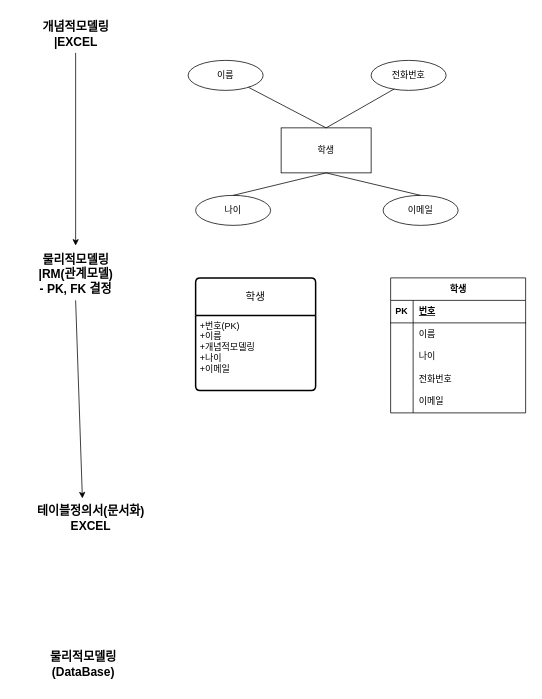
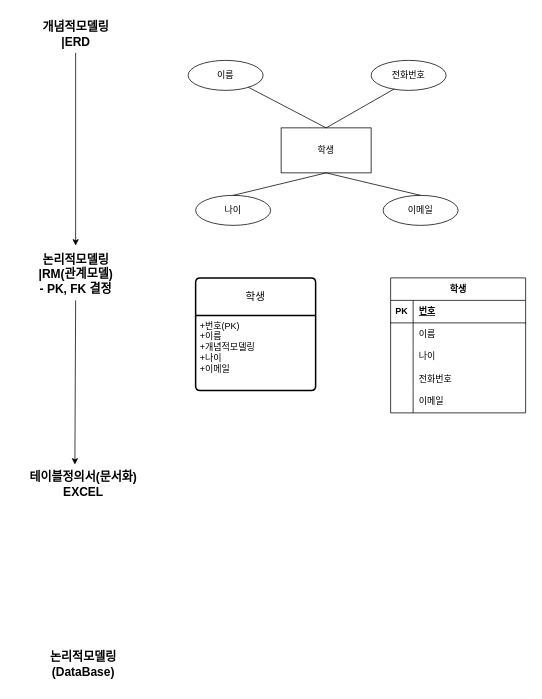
  <mxCell id="0" />
  <mxCell id="1" parent="0" />
  <mxCell id="2" value="학생" style="whiteSpace=wrap;html=1;align=center;" vertex="1" parent="1"><mxGeometry x="374" y="170" width="120" height="60" as="geometry" /></mxCell>
  <mxCell id="3" value="이름" style="ellipse;whiteSpace=wrap;html=1;align=center;" vertex="1" parent="1"><mxGeometry x="250" y="80" width="100" height="40" as="geometry" /></mxCell>
  <mxCell id="4" value="" style="endArrow=none;html=1;rounded=0;entryX=0.5;entryY=0;entryDx=0;entryDy=0;" edge="1" parent="1" source="3" target="2"><mxGeometry relative="1" as="geometry"><mxPoint x="350" y="430" as="sourcePoint" /><mxPoint x="420" y="350" as="targetPoint" /></mxGeometry></mxCell>
  <mxCell id="5" value="전화번호" style="ellipse;whiteSpace=wrap;html=1;align=center;" vertex="1" parent="1"><mxGeometry x="494" y="80" width="100" height="40" as="geometry" /></mxCell>
  <mxCell id="6" value="" style="endArrow=none;html=1;rounded=0;exitX=0.31;exitY=0.95;exitDx=0;exitDy=0;exitPerimeter=0;entryX=0.5;entryY=0;entryDx=0;entryDy=0;" edge="1" parent="1" source="5" target="2"><mxGeometry relative="1" as="geometry"><mxPoint x="530" y="320" as="sourcePoint" /><mxPoint x="450" y="340" as="targetPoint" /></mxGeometry></mxCell>
  <mxCell id="7" value="나이" style="ellipse;whiteSpace=wrap;html=1;align=center;" vertex="1" parent="1"><mxGeometry x="260" y="260" width="100" height="40" as="geometry" /></mxCell>
  <mxCell id="8" value="" style="endArrow=none;html=1;rounded=0;entryX=0.5;entryY=0;entryDx=0;entryDy=0;exitX=0.5;exitY=1;exitDx=0;exitDy=0;" edge="1" parent="1" source="2" target="7"><mxGeometry relative="1" as="geometry"><mxPoint x="350" y="440" as="sourcePoint" /><mxPoint x="510" y="440" as="targetPoint" /></mxGeometry></mxCell>
  <mxCell id="9" value="이메일" style="ellipse;whiteSpace=wrap;html=1;align=center;" vertex="1" parent="1"><mxGeometry x="510" y="260" width="100" height="40" as="geometry" /></mxCell>
  <mxCell id="10" value="" style="endArrow=none;html=1;rounded=0;entryX=0.5;entryY=0;entryDx=0;entryDy=0;exitX=0.5;exitY=1;exitDx=0;exitDy=0;" edge="1" parent="1" source="2" target="9"><mxGeometry relative="1" as="geometry"><mxPoint x="434" y="410" as="sourcePoint" /><mxPoint x="584" y="480" as="targetPoint" /><Array as="points" /></mxGeometry></mxCell>
  <mxCell id="11" value="학생" style="swimlane;childLayout=stackLayout;horizontal=1;startSize=50;horizontalStack=0;rounded=1;fontSize=14;fontStyle=0;strokeWidth=2;resizeParent=0;resizeLast=1;shadow=0;dashed=0;align=center;arcSize=4;whiteSpace=wrap;html=1;" vertex="1" parent="1"><mxGeometry x="260" y="370" width="160" height="150" as="geometry" /></mxCell>
  <mxCell id="12" value="+번호(PK)&lt;br&gt;+이름&lt;br&gt;+개념적모델링&lt;br&gt;+나이&lt;br&gt;+이메일" style="align=left;strokeColor=none;fillColor=none;spacingLeft=4;fontSize=12;verticalAlign=top;resizable=0;rotatable=0;part=1;html=1;" vertex="1" parent="11"><mxGeometry y="50" width="160" height="100" as="geometry" /></mxCell>
  <mxCell id="13" value="학생" style="shape=table;startSize=30;container=1;collapsible=1;childLayout=tableLayout;fixedRows=1;rowLines=0;fontStyle=1;align=center;resizeLast=1;html=1;" vertex="1" parent="1"><mxGeometry x="520" y="370" width="180" height="180" as="geometry" /></mxCell>
  <mxCell id="14" value="" style="shape=tableRow;horizontal=0;startSize=0;swimlaneHead=0;swimlaneBody=0;fillColor=none;collapsible=0;dropTarget=0;points=[[0,0.5],[1,0.5]];portConstraint=eastwest;top=0;left=0;right=0;bottom=1;" vertex="1" parent="13"><mxGeometry y="30" width="180" height="30" as="geometry" /></mxCell>
  <mxCell id="15" value="PK" style="shape=partialRectangle;connectable=0;fillColor=none;top=0;left=0;bottom=0;right=0;fontStyle=1;overflow=hidden;whiteSpace=wrap;html=1;" vertex="1" parent="14"><mxGeometry width="30" height="30" as="geometry"><mxRectangle width="30" height="30" as="alternateBounds" /></mxGeometry></mxCell>
  <mxCell id="16" value="번호" style="shape=partialRectangle;connectable=0;fillColor=none;top=0;left=0;bottom=0;right=0;align=left;spacingLeft=6;fontStyle=5;overflow=hidden;whiteSpace=wrap;html=1;" vertex="1" parent="14"><mxGeometry x="30" width="150" height="30" as="geometry"><mxRectangle width="150" height="30" as="alternateBounds" /></mxGeometry></mxCell>
  <mxCell id="17" value="" style="shape=tableRow;horizontal=0;startSize=0;swimlaneHead=0;swimlaneBody=0;fillColor=none;collapsible=0;dropTarget=0;points=[[0,0.5],[1,0.5]];portConstraint=eastwest;top=0;left=0;right=0;bottom=0;" vertex="1" parent="13"><mxGeometry y="60" width="180" height="30" as="geometry" /></mxCell>
  <mxCell id="18" value="" style="shape=partialRectangle;connectable=0;fillColor=none;top=0;left=0;bottom=0;right=0;editable=1;overflow=hidden;whiteSpace=wrap;html=1;" vertex="1" parent="17"><mxGeometry width="30" height="30" as="geometry"><mxRectangle width="30" height="30" as="alternateBounds" /></mxGeometry></mxCell>
  <mxCell id="19" value="이름" style="shape=partialRectangle;connectable=0;fillColor=none;top=0;left=0;bottom=0;right=0;align=left;spacingLeft=6;overflow=hidden;whiteSpace=wrap;html=1;" vertex="1" parent="17"><mxGeometry x="30" width="150" height="30" as="geometry"><mxRectangle width="150" height="30" as="alternateBounds" /></mxGeometry></mxCell>
  <mxCell id="20" value="" style="shape=tableRow;horizontal=0;startSize=0;swimlaneHead=0;swimlaneBody=0;fillColor=none;collapsible=0;dropTarget=0;points=[[0,0.5],[1,0.5]];portConstraint=eastwest;top=0;left=0;right=0;bottom=0;" vertex="1" parent="13"><mxGeometry y="90" width="180" height="30" as="geometry" /></mxCell>
  <mxCell id="21" value="" style="shape=partialRectangle;connectable=0;fillColor=none;top=0;left=0;bottom=0;right=0;editable=1;overflow=hidden;whiteSpace=wrap;html=1;" vertex="1" parent="20"><mxGeometry width="30" height="30" as="geometry"><mxRectangle width="30" height="30" as="alternateBounds" /></mxGeometry></mxCell>
  <mxCell id="22" value="나이" style="shape=partialRectangle;connectable=0;fillColor=none;top=0;left=0;bottom=0;right=0;align=left;spacingLeft=6;overflow=hidden;whiteSpace=wrap;html=1;" vertex="1" parent="20"><mxGeometry x="30" width="150" height="30" as="geometry"><mxRectangle width="150" height="30" as="alternateBounds" /></mxGeometry></mxCell>
  <mxCell id="23" value="" style="shape=tableRow;horizontal=0;startSize=0;swimlaneHead=0;swimlaneBody=0;fillColor=none;collapsible=0;dropTarget=0;points=[[0,0.5],[1,0.5]];portConstraint=eastwest;top=0;left=0;right=0;bottom=0;" vertex="1" parent="13"><mxGeometry y="120" width="180" height="30" as="geometry" /></mxCell>
  <mxCell id="24" value="" style="shape=partialRectangle;connectable=0;fillColor=none;top=0;left=0;bottom=0;right=0;editable=1;overflow=hidden;whiteSpace=wrap;html=1;" vertex="1" parent="23"><mxGeometry width="30" height="30" as="geometry"><mxRectangle width="30" height="30" as="alternateBounds" /></mxGeometry></mxCell>
  <mxCell id="25" value="전화번호" style="shape=partialRectangle;connectable=0;fillColor=none;top=0;left=0;bottom=0;right=0;align=left;spacingLeft=6;overflow=hidden;whiteSpace=wrap;html=1;" vertex="1" parent="23"><mxGeometry x="30" width="150" height="30" as="geometry"><mxRectangle width="150" height="30" as="alternateBounds" /></mxGeometry></mxCell>
  <mxCell id="26" value="" style="shape=tableRow;horizontal=0;startSize=0;swimlaneHead=0;swimlaneBody=0;fillColor=none;collapsible=0;dropTarget=0;points=[[0,0.5],[1,0.5]];portConstraint=eastwest;top=0;left=0;right=0;bottom=0;" vertex="1" parent="13"><mxGeometry y="150" width="180" height="30" as="geometry" /></mxCell>
  <mxCell id="27" value="" style="shape=partialRectangle;connectable=0;fillColor=none;top=0;left=0;bottom=0;right=0;editable=1;overflow=hidden;whiteSpace=wrap;html=1;" vertex="1" parent="26"><mxGeometry width="30" height="30" as="geometry"><mxRectangle width="30" height="30" as="alternateBounds" /></mxGeometry></mxCell>
  <mxCell id="28" value="이메일" style="shape=partialRectangle;connectable=0;fillColor=none;top=0;left=0;bottom=0;right=0;align=left;spacingLeft=6;overflow=hidden;whiteSpace=wrap;html=1;" vertex="1" parent="26"><mxGeometry x="30" width="150" height="30" as="geometry"><mxRectangle width="150" height="30" as="alternateBounds" /></mxGeometry></mxCell>
- <mxCell id="29" value="&lt;b&gt;&lt;font style=&quot;font-size: 16px;&quot;&gt;개념적모델링&lt;br&gt;|EXCEL&lt;/font&gt;&lt;/b&gt;" style="text;html=1;align=center;verticalAlign=middle;resizable=0;points=[];autosize=1;strokeColor=none;fillColor=none;" vertex="1" parent="1"><mxGeometry x="40" y="20" width="120" height="50" as="geometry" /></mxCell>
- <mxCell id="30" value="&lt;b&gt;&lt;font style=&quot;font-size: 16px;&quot;&gt;물리적모델링&lt;br&gt;|RM(관계모델)&lt;br&gt;- PK, FK 결정&lt;br&gt;&lt;/font&gt;&lt;/b&gt;" style="text;html=1;align=center;verticalAlign=middle;resizable=0;points=[];autosize=1;strokeColor=none;fillColor=none;" vertex="1" parent="1"><mxGeometry x="35" y="330" width="130" height="70" as="geometry" /></mxCell>
- <mxCell id="31" value="&lt;b&gt;&lt;font style=&quot;font-size: 16px;&quot;&gt;테이블정의서(문서화)&lt;br&gt;EXCEL&lt;br&gt;&lt;/font&gt;&lt;/b&gt;" style="text;html=1;align=center;verticalAlign=middle;resizable=0;points=[];autosize=1;strokeColor=none;fillColor=none;" vertex="1" parent="1"><mxGeometry x="30" y="665" width="180" height="50" as="geometry" /></mxCell>
- <mxCell id="32" value="&lt;b&gt;&lt;font style=&quot;font-size: 16px;&quot;&gt;물리적모델링&lt;br&gt;(DataBase)&lt;br&gt;&lt;/font&gt;&lt;/b&gt;" style="text;html=1;align=center;verticalAlign=middle;resizable=0;points=[];autosize=1;strokeColor=none;fillColor=none;" vertex="1" parent="1"><mxGeometry x="50" y="860" width="120" height="50" as="geometry" /></mxCell>
+ <mxCell id="29" value="&lt;b&gt;&lt;font style=&quot;font-size: 16px;&quot;&gt;개념적모델링&lt;br&gt;|ERD&lt;/font&gt;&lt;/b&gt;" style="text;html=1;align=center;verticalAlign=middle;resizable=0;points=[];autosize=1;strokeColor=none;fillColor=none;" vertex="1" parent="1"><mxGeometry x="40" y="20" width="120" height="50" as="geometry" /></mxCell>
+ <mxCell id="30" value="&lt;b&gt;&lt;font style=&quot;font-size: 16px;&quot;&gt;논리적모델링&lt;br&gt;|RM(관계모델)&lt;br&gt;- PK, FK 결정&lt;br&gt;&lt;/font&gt;&lt;/b&gt;" style="text;html=1;align=center;verticalAlign=middle;resizable=0;points=[];autosize=1;strokeColor=none;fillColor=none;" vertex="1" parent="1"><mxGeometry x="35" y="330" width="130" height="70" as="geometry" /></mxCell>
+ <mxCell id="31" value="&lt;b&gt;&lt;font style=&quot;font-size: 16px;&quot;&gt;테이블정의서(문서화)&lt;br&gt;EXCEL&lt;br&gt;&lt;/font&gt;&lt;/b&gt;" style="text;html=1;align=center;verticalAlign=middle;resizable=0;points=[];autosize=1;strokeColor=none;fillColor=none;" vertex="1" parent="1"><mxGeometry y="620" width="180" height="50" as="geometry" x="20" /></mxCell>
+ <mxCell id="32" value="&lt;b&gt;&lt;font style=&quot;font-size: 16px;&quot;&gt;논리적모델링&lt;br&gt;(DataBase)&lt;br&gt;&lt;/font&gt;&lt;/b&gt;" style="text;html=1;align=center;verticalAlign=middle;resizable=0;points=[];autosize=1;strokeColor=none;fillColor=none;" vertex="1" parent="1"><mxGeometry x="50" y="860" width="120" height="50" as="geometry" /></mxCell>
  <mxCell id="33" value="" style="endArrow=classic;html=1;rounded=0;entryX=0.5;entryY=-0.043;entryDx=0;entryDy=0;entryPerimeter=0;" edge="1" parent="1" target="30"><mxGeometry width="50" height="50" relative="1" as="geometry"><mxPoint x="100" y="70" as="sourcePoint" /><mxPoint x="150" y="70" as="targetPoint" /></mxGeometry></mxCell>
  <mxCell id="34" value="" style="endArrow=classic;html=1;rounded=0;entryX=0.439;entryY=-0.02;entryDx=0;entryDy=0;entryPerimeter=0;" edge="1" parent="1" target="31"><mxGeometry width="50" height="50" relative="1" as="geometry"><mxPoint x="100" y="400" as="sourcePoint" /><mxPoint x="135" y="420" as="targetPoint" /></mxGeometry></mxCell>
